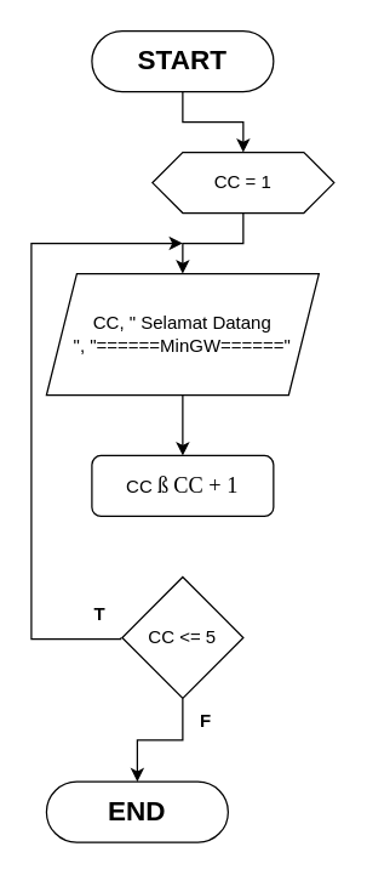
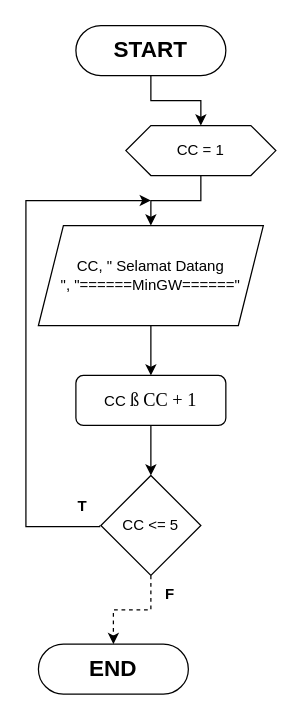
  <mxCell id="0" />
  <mxCell id="1" parent="0" />
  <mxCell id="2" style="edgeStyle=orthogonalEdgeStyle;rounded=0;orthogonalLoop=1;jettySize=auto;html=1;exitX=0.5;exitY=1;exitDx=0;exitDy=0;entryX=0.5;entryY=0;entryDx=0;entryDy=0;" edge="1" parent="1" source="3" target="6"><mxGeometry relative="1" as="geometry" /></mxCell>
  <mxCell id="3" value="&lt;b&gt;&lt;font style=&quot;font-size: 18px;&quot;&gt;START&lt;/font&gt;&lt;/b&gt;" style="rounded=1;whiteSpace=wrap;html=1;arcSize=50;" parent="1" vertex="1"><mxGeometry x="60" y="20" width="120" height="40" as="geometry" /></mxCell>
  <mxCell id="4" value="&lt;span style=&quot;font-size: 18px;&quot;&gt;&lt;b&gt;END&lt;/b&gt;&lt;/span&gt;" style="rounded=1;whiteSpace=wrap;html=1;arcSize=50;" parent="1" vertex="1"><mxGeometry x="30" y="515" width="120" height="40" as="geometry" /></mxCell>
  <mxCell id="5" style="edgeStyle=orthogonalEdgeStyle;rounded=0;orthogonalLoop=1;jettySize=auto;html=1;exitX=0.5;exitY=1;exitDx=0;exitDy=0;" edge="1" parent="1" source="6" target="11"><mxGeometry relative="1" as="geometry" /></mxCell>
  <mxCell id="6" value="CC = 1" style="shape=hexagon;perimeter=hexagonPerimeter2;whiteSpace=wrap;html=1;fixedSize=1;" parent="1" vertex="1"><mxGeometry x="100" y="100" width="120" height="40" as="geometry" /></mxCell>
- <mxCell id="7" style="edgeStyle=orthogonalEdgeStyle;rounded=0;orthogonalLoop=1;jettySize=auto;html=1;exitX=0.5;exitY=1;exitDx=0;exitDy=0;" edge="1" parent="1" source="9" target="4"><mxGeometry relative="1" as="geometry" /></mxCell>
+ <mxCell id="7" style="edgeStyle=orthogonalEdgeStyle;rounded=0;orthogonalLoop=1;jettySize=auto;html=1;exitX=0.5;exitY=1;exitDx=0;exitDy=0;dashed=1;" edge="1" parent="1" source="9" target="4"><mxGeometry relative="1" as="geometry" /></mxCell>
  <mxCell id="8" style="edgeStyle=orthogonalEdgeStyle;rounded=0;orthogonalLoop=1;jettySize=auto;html=1;exitX=0;exitY=0.5;exitDx=0;exitDy=0;" edge="1" parent="1"><mxGeometry relative="1" as="geometry"><mxPoint x="120" y="160" as="targetPoint" /><mxPoint x="79" y="420" as="sourcePoint" /><Array as="points"><mxPoint x="79" y="421" /><mxPoint x="20" y="421" /><mxPoint x="20" y="160" /></Array></mxGeometry></mxCell>
  <mxCell id="9" value="CC &amp;lt;= 5" style="rhombus;whiteSpace=wrap;html=1;" parent="1" vertex="1"><mxGeometry x="80" y="380" width="80" height="80" as="geometry" /></mxCell>
  <mxCell id="10" style="edgeStyle=orthogonalEdgeStyle;rounded=0;orthogonalLoop=1;jettySize=auto;html=1;exitX=0.5;exitY=1;exitDx=0;exitDy=0;" edge="1" parent="1" source="11" target="13"><mxGeometry relative="1" as="geometry" /></mxCell>
  <mxCell id="11" value="CC,&amp;nbsp;&quot; Selamat Datang &quot;,&amp;nbsp;&quot;======MinGW======&quot;" style="shape=parallelogram;perimeter=parallelogramPerimeter;whiteSpace=wrap;html=1;fixedSize=1;" parent="1" vertex="1"><mxGeometry x="30" y="180" width="180" height="80" as="geometry" /></mxCell>
+ <mxCell id="12" style="edgeStyle=orthogonalEdgeStyle;rounded=0;orthogonalLoop=1;jettySize=auto;html=1;exitX=0.5;exitY=1;exitDx=0;exitDy=0;entryX=0.5;entryY=0;entryDx=0;entryDy=0;" edge="1" parent="1" source="13" target="9"><mxGeometry relative="1" as="geometry" /></mxCell>
  <mxCell id="13" value="CC &lt;span style=&quot;font-size: 11pt; line-height: 107%; font-family: Wingdings;&quot; lang=&quot;EN-US&quot;&gt;ß&lt;/span&gt;&lt;span style=&quot;font-size: 9pt; line-height: 107%; font-family: Arial, sans-serif;&quot; lang=&quot;EN-US&quot;&gt; &lt;/span&gt;&lt;span style=&quot;font-size: 11pt; line-height: 107%; font-family: &amp;quot;Times New Roman&amp;quot;, serif;&quot;&gt;CC + 1&lt;/span&gt;" style="whiteSpace=wrap;html=1;rounded=1;" parent="1" vertex="1"><mxGeometry x="60" y="300" width="120" height="40" as="geometry" /></mxCell>
  <mxCell id="14" value="&lt;b&gt;F&lt;/b&gt;" style="text;html=1;align=center;verticalAlign=middle;resizable=0;points=[];autosize=1;strokeColor=none;fillColor=none;" parent="1" vertex="1"><mxGeometry x="120" y="460" width="30" height="30" as="geometry" /></mxCell>
  <mxCell id="15" value="&lt;b&gt;T&lt;/b&gt;" style="text;html=1;align=center;verticalAlign=middle;resizable=0;points=[];autosize=1;strokeColor=none;fillColor=none;" vertex="1" parent="1"><mxGeometry x="50" y="390" width="30" height="30" as="geometry" /></mxCell>
